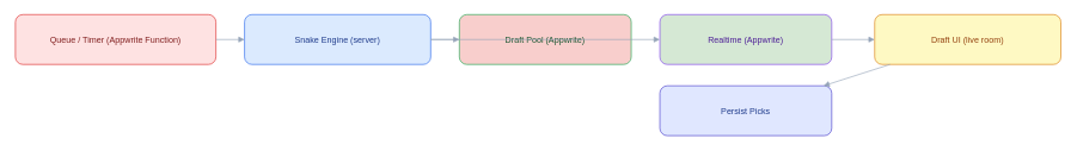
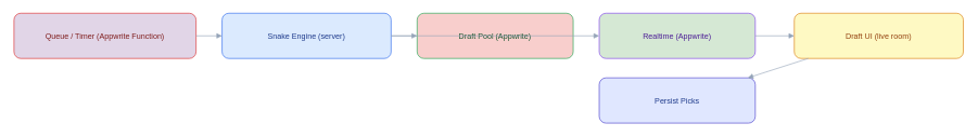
  <mxCell id="0" />
  <mxCell id="1" parent="0" />
- <mxCell id="2" value="Queue / Timer (Appwrite Function)" style="rounded=1;fillColor=#FEE2E2;strokeColor=#DC2626;fontColor=#7F1D1D;" vertex="1" parent="1"><mxGeometry x="20" y="20" width="280" height="70" as="geometry" /></mxCell>
+ <mxCell id="2" value="Queue / Timer (Appwrite Function)" style="rounded=1;fillColor=#e1d5e7;strokeColor=#DC2626;fontColor=#7F1D1D;" vertex="1" parent="1"><mxGeometry x="20" y="20" width="280" height="70" as="geometry" /></mxCell>
  <mxCell id="3" value="Snake Engine (server)" style="rounded=1;fillColor=#DBEAFE;strokeColor=#2563EB;fontColor=#1E3A8A;" vertex="1" parent="1"><mxGeometry x="340" y="20" width="260" height="70" as="geometry" /></mxCell>
  <mxCell id="4" value="Draft Pool (Appwrite)" style="rounded=1;fillColor=#f8cecc;strokeColor=#16A34A;fontColor=#14532D;" vertex="1" parent="1"><mxGeometry x="640" y="20" width="240" height="70" as="geometry" /></mxCell>
  <mxCell id="5" value="Realtime (Appwrite)" style="rounded=1;fillColor=#d5e8d4;strokeColor=#7C3AED;fontColor=#4C1D95;" vertex="1" parent="1"><mxGeometry x="920" y="20" width="240" height="70" as="geometry" /></mxCell>
  <mxCell id="6" value="Draft UI (live room)" style="rounded=1;fillColor=#FEF9C3;strokeColor=#D97706;fontColor=#92400E;" vertex="1" parent="1"><mxGeometry x="1220" y="20" width="260" height="70" as="geometry" /></mxCell>
  <mxCell id="7" value="Persist Picks" style="rounded=1;fillColor=#E0E7FF;strokeColor=#4338CA;fontColor=#1E3A8A;" vertex="1" parent="1"><mxGeometry x="920" y="120" width="240" height="70" as="geometry" /></mxCell>
  <mxCell id="8" style="endArrow=block;endFill=1;strokeColor=#94A3B8;" edge="1" source="2" target="3" parent="1"><mxGeometry relative="1" as="geometry" /></mxCell>
  <mxCell id="9" style="endArrow=block;endFill=1;strokeColor=#94A3B8;" edge="1" source="3" target="4" parent="1"><mxGeometry relative="1" as="geometry" /></mxCell>
  <mxCell id="10" style="endArrow=block;endFill=1;strokeColor=#94A3B8;" edge="1" source="3" target="5" parent="1"><mxGeometry relative="1" as="geometry" /></mxCell>
  <mxCell id="11" style="endArrow=block;endFill=1;strokeColor=#94A3B8;" edge="1" source="5" target="6" parent="1"><mxGeometry relative="1" as="geometry" /></mxCell>
  <mxCell id="12" style="endArrow=block;endFill=1;strokeColor=#94A3B8;" edge="1" source="6" target="7" parent="1"><mxGeometry relative="1" as="geometry" /></mxCell>
